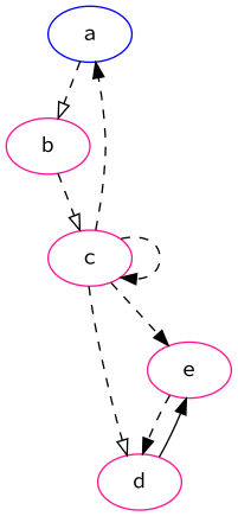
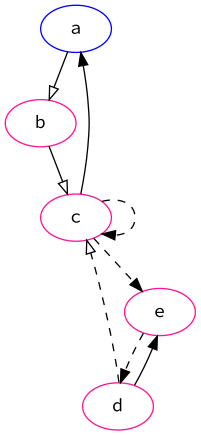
  digraph {
    fontname="Source Code Pro"
    node [color=deeppink fontname="Source Code Pro"]
    edge [arrowhead=normal fontname="Source Code Pro" style=dashed w=1]
    a [color=blue]
    b
    c
    d
    e
-   a -> b [arrowhead=onormal]
-   b -> c [arrowhead=onormal]
-   c -> a
+   a -> b [arrowhead=onormal style=solid]
+   b -> c [arrowhead=onormal style=solid]
+   c -> a [style=solid]
    c -> c
-   c -> d [arrowhead=onormal]
+   d -> c [arrowhead=onormal]
    c -> e
    d -> e [style=solid]
    e -> d
  }
